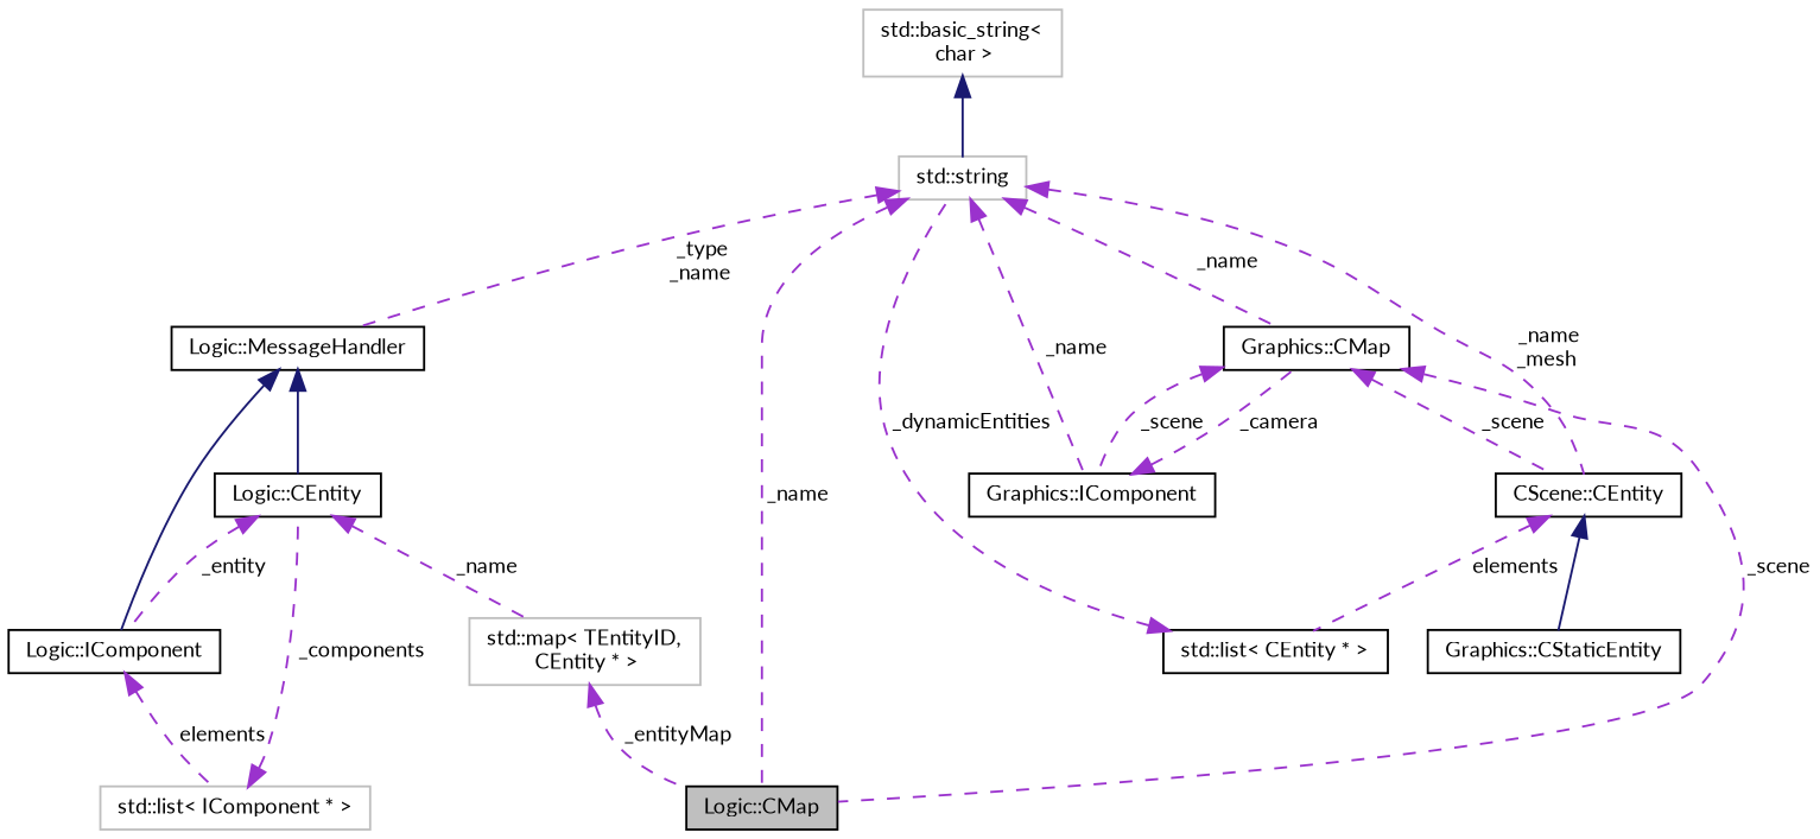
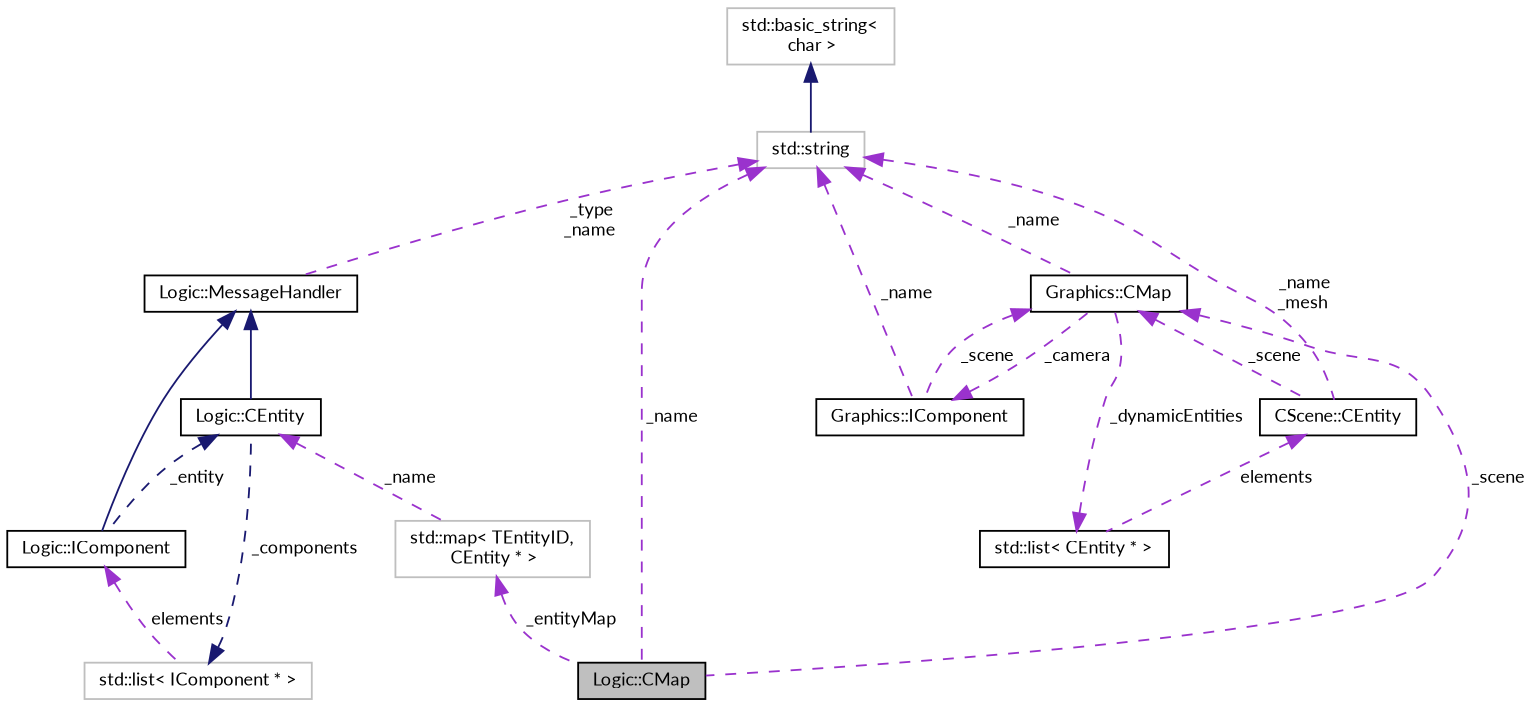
  digraph {
    fontname=Lato
    rankdir=TB
    node [color=black fillcolor=white fontname=Lato fontsize=10 shape=record style=filled]
    edge [color=darkorchid3 dir=back fontname=Lato fontsize=10 labelfontname=FreeSans labelfontsize=10 style=dashed]
    n1 [fillcolor=grey75 fontcolor=black height=0.2 label="Logic::CMap" width=0.4]
    n2 [height=0.2 label="Logic::CEntity" width=0.4]
    n3 [color=grey75 height=0.2 label="std::map\< TEntityID,\l CEntity * \>" width=0.4]
    n4 [height=0.2 label="Logic::IComponent" width=0.4]
    n5 [height=0.2 label="Graphics::CMap" width=0.4]
    n6 [height=0.2 label="CScene::CEntity" width=0.4]
    n7 [height=0.2 label="Graphics::IComponent" width=0.4]
-   n8 [height=0.2 label="Graphics::CStaticEntity" width=0.4]
    n9 [height=0.2 label="std::list\< CEntity * \>" width=0.4]
    n10 [color=grey75 height=0.2 label="std::string" width=0.4]
    n11 [height=0.2 label="Logic::MessageHandler" width=0.4]
    n12 [color=grey75 height=0.2 label="std::basic_string\<\l char \>" width=0.4]
    n13 [color=grey75 height=0.2 label="std::list\< IComponent * \>" width=0.4]
    n2 -> n3 [label=" _name"]
-   n2 -> n4 [label=" _entity"]
+   n2 -> n4 [color=midnightblue label=" _entity"]
    n3 -> n1 [label=" _entityMap"]
    n4 -> n13 [label=" elements"]
    n5 -> n1 [label=" _scene"]
    n5 -> n6 [label=" _scene"]
    n5 -> n7 [label=" _scene"]
-   n6 -> n8 [color=midnightblue style=solid]
    n6 -> n9 [label=" elements"]
    n7 -> n5 [label=" _camera"]
-   n9 -> n10 [label=" _dynamicEntities"]
+   n9 -> n5 [label=" _dynamicEntities"]
    n10 -> n1 [label=" _name"]
    n10 -> n5 [label=" _name"]
    n10 -> n6 [label=" _name\n_mesh"]
    n10 -> n7 [label=" _name"]
    n10 -> n11 [label=" _type\n_name"]
    n11 -> n2 [color=midnightblue style=solid]
    n11 -> n4 [color=midnightblue style=solid]
    n12 -> n10 [color=midnightblue style=solid]
-   n13 -> n2 [label=" _components"]
+   n13 -> n2 [color=midnightblue label=" _components"]
  }
